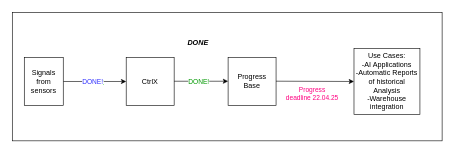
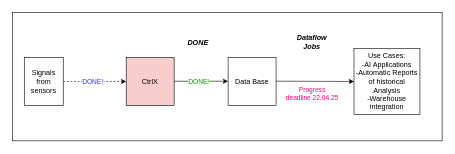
  <mxCell id="0" />
  <mxCell id="1" parent="0" />
  <mxCell id="2" value="" style="rounded=0;whiteSpace=wrap;html=1;fillColor=#FFFFFF;" vertex="1" parent="1"><mxGeometry x="20" y="20" width="717" height="214" as="geometry" /></mxCell>
- <mxCell id="3" style="edgeStyle=none;html=1;exitX=1;exitY=0.5;exitDx=0;exitDy=0;fontColor=#33FF33;fontSize=12;" edge="1" parent="1" source="6" target="7"><mxGeometry relative="1" as="geometry" /></mxCell>
+ <mxCell id="3" style="edgeStyle=none;html=1;exitX=1;exitY=0.5;exitDx=0;exitDy=0;fontColor=#33FF33;fontSize=12;dashed=1;" edge="1" parent="1" source="6" target="7"><mxGeometry relative="1" as="geometry" /></mxCell>
  <mxCell id="4" value="OK" style="edgeLabel;html=1;align=center;verticalAlign=middle;resizable=0;points=[];fontColor=#00CC00;" vertex="1" connectable="0" parent="3"><mxGeometry x="0.129" y="-2" relative="1" as="geometry"><mxPoint as="offset" /></mxGeometry></mxCell>
  <mxCell id="5" value="DONE!" style="edgeLabel;html=1;align=center;verticalAlign=middle;resizable=0;points=[];fontColor=#3333FF;" vertex="1" connectable="0" parent="3"><mxGeometry x="0.151" y="-4" relative="1" as="geometry"><mxPoint x="-12" y="-4" as="offset" /></mxGeometry></mxCell>
  <mxCell id="6" value="Signals from sensors" style="whiteSpace=wrap;html=1;aspect=fixed;" vertex="1" parent="1"><mxGeometry x="40" y="95" width="65" height="80" as="geometry" /></mxCell>
- <mxCell id="7" value="CtrlX" style="whiteSpace=wrap;html=1;aspect=fixed;" vertex="1" parent="1"><mxGeometry x="210" y="95" width="80" height="80" as="geometry" /></mxCell>
- <mxCell id="8" value="Progress Base" style="whiteSpace=wrap;html=1;aspect=fixed;" vertex="1" parent="1"><mxGeometry x="380" y="95" width="80" height="80" as="geometry" /></mxCell>
+ <mxCell id="7" value="CtrlX" style="whiteSpace=wrap;html=1;aspect=fixed;fillColor=#f8cecc;" vertex="1" parent="1"><mxGeometry x="210" y="95" width="80" height="80" as="geometry" /></mxCell>
+ <mxCell id="8" value="Data Base" style="whiteSpace=wrap;html=1;aspect=fixed;" vertex="1" parent="1"><mxGeometry x="380" y="95" width="80" height="80" as="geometry" /></mxCell>
  <mxCell id="9" style="edgeStyle=none;html=1;exitX=1;exitY=0.5;exitDx=0;exitDy=0;fontColor=#33FF33;fontSize=12;" edge="1" parent="1"><mxGeometry relative="1" as="geometry"><mxPoint x="290" y="134.58" as="sourcePoint" /><mxPoint x="380" y="134.58" as="targetPoint" /></mxGeometry></mxCell>
  <mxCell id="10" value="DONE!" style="edgeLabel;html=1;align=center;verticalAlign=middle;resizable=0;points=[];fontColor=#009900;" vertex="1" connectable="0" parent="9"><mxGeometry x="0.129" y="-2" relative="1" as="geometry"><mxPoint x="-11" y="-2" as="offset" /></mxGeometry></mxCell>
  <mxCell id="11" value="Use Cases:&lt;br&gt;-AI Applications&lt;div&gt;-Automatic Reports of historical Analysis&lt;/div&gt;&lt;div&gt;-Warehouse integration&lt;/div&gt;" style="whiteSpace=wrap;html=1;aspect=fixed;" vertex="1" parent="1"><mxGeometry x="590" y="80" width="110" height="110" as="geometry" /></mxCell>
  <mxCell id="12" style="edgeStyle=none;html=1;exitX=1;exitY=0.5;exitDx=0;exitDy=0;fontColor=#33FF33;fontSize=12;entryX=0;entryY=0.5;entryDx=0;entryDy=0;" edge="1" parent="1" target="11"><mxGeometry relative="1" as="geometry"><mxPoint x="460" y="134.5" as="sourcePoint" /><mxPoint x="550" y="134.5" as="targetPoint" /></mxGeometry></mxCell>
  <mxCell id="13" value="Progress&lt;br&gt;deadline 22.04.25" style="edgeLabel;html=1;align=center;verticalAlign=middle;resizable=0;points=[];fontColor=#FF0080;" vertex="1" connectable="0" parent="12"><mxGeometry x="0.129" y="-2" relative="1" as="geometry"><mxPoint x="-13" y="19" as="offset" /></mxGeometry></mxCell>
+ <mxCell id="14" value="Dataflow Jobs" style="text;html=1;align=center;verticalAlign=middle;whiteSpace=wrap;rounded=0;fontStyle=3" vertex="1" parent="1"><mxGeometry x="490" y="55" width="60" height="30" as="geometry" /></mxCell>
  <mxCell id="15" value="DONE" style="text;html=1;align=center;verticalAlign=middle;whiteSpace=wrap;rounded=0;fontColor=#000000;fontStyle=3" vertex="1" parent="1"><mxGeometry x="300" y="55" width="60" height="30" as="geometry" /></mxCell>
